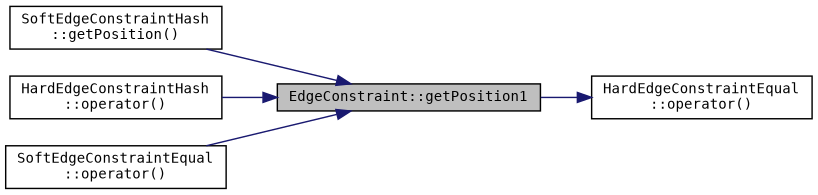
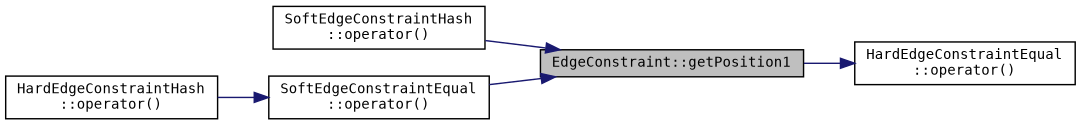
  digraph {
    fontname="DejaVu Sans Mono"
    rankdir=RL
    node [color=black fillcolor=white fontname="DejaVu Sans Mono" fontsize=10 shape=record style=filled]
    edge [color=midnightblue dir=back fontname="DejaVu Sans Mono" fontsize=10 labelfontname=Helvetica labelfontsize=10 style=solid]
    n1 [fillcolor=grey75 fontcolor=black height=0.2 label="EdgeConstraint::getPosition1" width=0.4]
-   n2 [height=0.2 label="SoftEdgeConstraintHash\l::getPosition()" width=0.4]
+   n2 [height=0.2 label="SoftEdgeConstraintHash\l::operator()" width=0.4]
    n3 [height=0.2 label="HardEdgeConstraintHash\l::operator()" width=0.4]
    n4 [height=0.2 label="SoftEdgeConstraintEqual\l::operator()" width=0.4]
    n5 [height=0.2 label="HardEdgeConstraintEqual\l::operator()" width=0.4]
    n1 -> n2
-   n1 -> n3
+   n4 -> n3
    n1 -> n4
    n5 -> n1
  }
